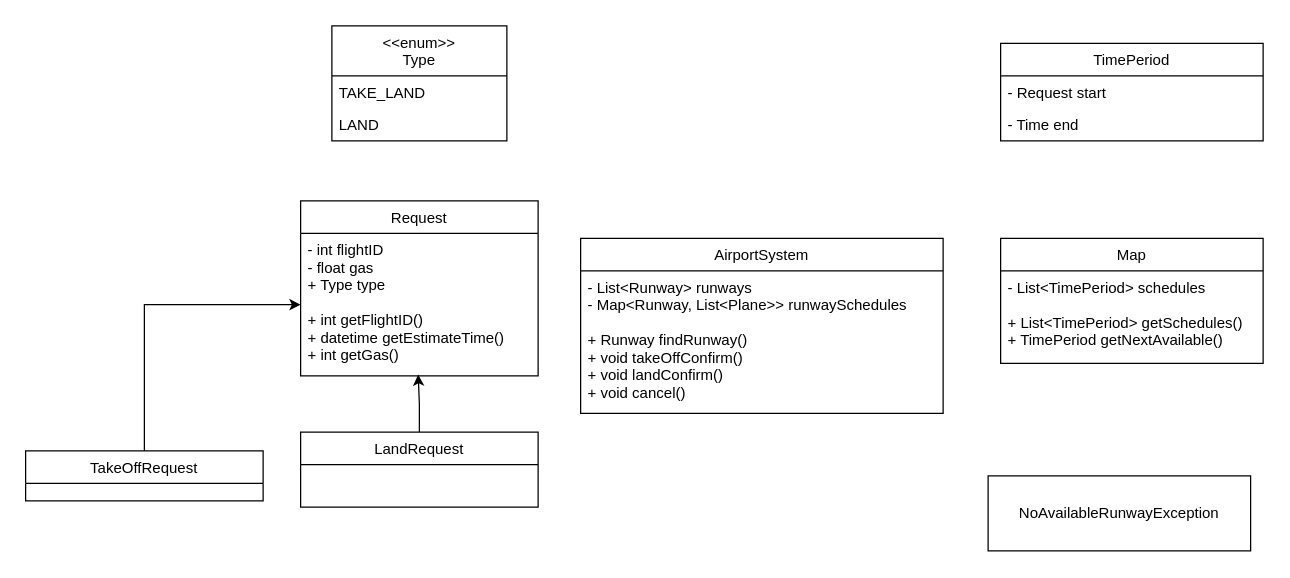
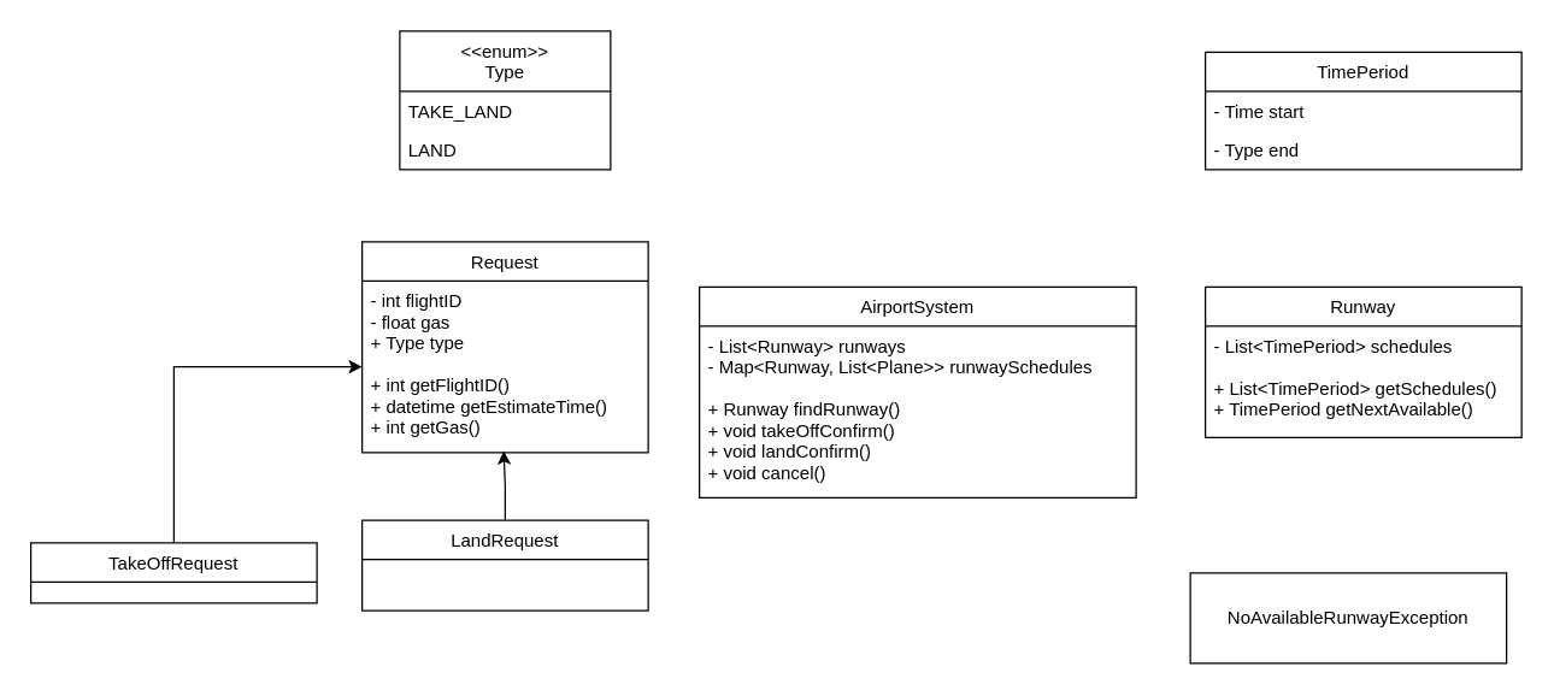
  <mxCell id="0" />
  <mxCell id="1" parent="0" />
  <mxCell id="2" value="AirportSystem" style="swimlane;fontStyle=0;childLayout=stackLayout;horizontal=1;startSize=26;horizontalStack=0;resizeParent=1;resizeParentMax=0;resizeLast=0;collapsible=1;marginBottom=0;" vertex="1" parent="1"><mxGeometry x="464" y="190" width="290" height="140" as="geometry" /></mxCell>
  <mxCell id="3" value="- List&lt;Runway&gt; runways&#10;- Map&lt;Runway, List&lt;Plane&gt;&gt; runwaySchedules&#10;&#10;+ Runway findRunway()&#10;+ void takeOffConfirm()&#10;+ void landConfirm()&#10;+ void cancel()&#10;" style="text;strokeColor=none;fillColor=none;align=left;verticalAlign=top;spacingLeft=4;spacingRight=4;overflow=hidden;rotatable=0;points=[[0,0.5],[1,0.5]];portConstraint=eastwest;" vertex="1" parent="2"><mxGeometry y="26" width="290" height="114" as="geometry" /></mxCell>
  <mxCell id="4" style="edgeStyle=orthogonalEdgeStyle;rounded=0;orthogonalLoop=1;jettySize=auto;html=1;entryX=0.495;entryY=0.991;entryDx=0;entryDy=0;entryPerimeter=0;" edge="1" parent="1" source="5" target="14"><mxGeometry relative="1" as="geometry" /></mxCell>
  <mxCell id="5" value="LandRequest" style="swimlane;fontStyle=0;childLayout=stackLayout;horizontal=1;startSize=26;horizontalStack=0;resizeParent=1;resizeParentMax=0;resizeLast=0;collapsible=1;marginBottom=0;" vertex="1" parent="1"><mxGeometry x="240" y="345" width="190" height="60" as="geometry" /></mxCell>
  <mxCell id="6" style="edgeStyle=orthogonalEdgeStyle;rounded=0;orthogonalLoop=1;jettySize=auto;html=1;entryX=0;entryY=0.5;entryDx=0;entryDy=0;" edge="1" parent="1" source="7" target="14"><mxGeometry relative="1" as="geometry" /></mxCell>
  <mxCell id="7" value="TakeOffRequest" style="swimlane;fontStyle=0;childLayout=stackLayout;horizontal=1;startSize=26;horizontalStack=0;resizeParent=1;resizeParentMax=0;resizeLast=0;collapsible=1;marginBottom=0;" vertex="1" parent="1"><mxGeometry x="20" y="360" width="190" height="40" as="geometry" /></mxCell>
  <mxCell id="8" value="&lt;&lt;enum&gt;&gt;&#10;Type" style="swimlane;fontStyle=0;childLayout=stackLayout;horizontal=1;startSize=40;horizontalStack=0;resizeParent=1;resizeParentMax=0;resizeLast=0;collapsible=1;marginBottom=0;" vertex="1" parent="1"><mxGeometry x="265" y="20" width="140" height="92" as="geometry" /></mxCell>
  <mxCell id="9" value="TAKE_LAND" style="text;strokeColor=none;fillColor=none;align=left;verticalAlign=top;spacingLeft=4;spacingRight=4;overflow=hidden;rotatable=0;points=[[0,0.5],[1,0.5]];portConstraint=eastwest;" vertex="1" parent="8"><mxGeometry y="40" width="140" height="26" as="geometry" /></mxCell>
  <mxCell id="10" value="LAND" style="text;strokeColor=none;fillColor=none;align=left;verticalAlign=top;spacingLeft=4;spacingRight=4;overflow=hidden;rotatable=0;points=[[0,0.5],[1,0.5]];portConstraint=eastwest;" vertex="1" parent="8"><mxGeometry y="66" width="140" height="26" as="geometry" /></mxCell>
- <mxCell id="11" value="Map" style="swimlane;fontStyle=0;childLayout=stackLayout;horizontal=1;startSize=26;horizontalStack=0;resizeParent=1;resizeParentMax=0;resizeLast=0;collapsible=1;marginBottom=0;" vertex="1" parent="1"><mxGeometry x="800" y="190" width="210" height="100" as="geometry" /></mxCell>
+ <mxCell id="11" value="Runway" style="swimlane;fontStyle=0;childLayout=stackLayout;horizontal=1;startSize=26;horizontalStack=0;resizeParent=1;resizeParentMax=0;resizeLast=0;collapsible=1;marginBottom=0;" vertex="1" parent="1"><mxGeometry x="800" y="190" width="210" height="100" as="geometry" /></mxCell>
  <mxCell id="12" value="- List&lt;TimePeriod&gt; schedules&#10;&#10;+ List&lt;TimePeriod&gt; getSchedules()&#10;+ TimePeriod getNextAvailable()&#10;" style="text;strokeColor=none;fillColor=none;align=left;verticalAlign=top;spacingLeft=4;spacingRight=4;overflow=hidden;rotatable=0;points=[[0,0.5],[1,0.5]];portConstraint=eastwest;" vertex="1" parent="11"><mxGeometry y="26" width="210" height="74" as="geometry" /></mxCell>
  <mxCell id="13" value="Request" style="swimlane;fontStyle=0;childLayout=stackLayout;horizontal=1;startSize=26;horizontalStack=0;resizeParent=1;resizeParentMax=0;resizeLast=0;collapsible=1;marginBottom=0;" vertex="1" parent="1"><mxGeometry x="240" y="160" width="190" height="140" as="geometry" /></mxCell>
  <mxCell id="14" value="- int flightID&#10;- float gas&#10;+ Type type&#10;&#10;+ int getFlightID()&#10;+ datetime getEstimateTime()&#10;+ int getGas()" style="text;strokeColor=none;fillColor=none;align=left;verticalAlign=top;spacingLeft=4;spacingRight=4;overflow=hidden;rotatable=0;points=[[0,0.5],[1,0.5]];portConstraint=eastwest;" vertex="1" parent="13"><mxGeometry y="26" width="190" height="114" as="geometry" /></mxCell>
  <mxCell id="15" value="TimePeriod" style="swimlane;fontStyle=0;childLayout=stackLayout;horizontal=1;startSize=26;horizontalStack=0;resizeParent=1;resizeParentMax=0;resizeLast=0;collapsible=1;marginBottom=0;" vertex="1" parent="1"><mxGeometry x="800" y="34" width="210" height="78" as="geometry" /></mxCell>
- <mxCell id="16" value="- Request start&#10;" style="text;strokeColor=none;fillColor=none;align=left;verticalAlign=top;spacingLeft=4;spacingRight=4;overflow=hidden;rotatable=0;points=[[0,0.5],[1,0.5]];portConstraint=eastwest;" vertex="1" parent="15"><mxGeometry y="26" width="210" height="26" as="geometry" /></mxCell>
- <mxCell id="17" value="- Time end" style="text;strokeColor=none;fillColor=none;align=left;verticalAlign=top;spacingLeft=4;spacingRight=4;overflow=hidden;rotatable=0;points=[[0,0.5],[1,0.5]];portConstraint=eastwest;" vertex="1" parent="15"><mxGeometry y="52" width="210" height="26" as="geometry" /></mxCell>
+ <mxCell id="16" value="- Time start&#10;" style="text;strokeColor=none;fillColor=none;align=left;verticalAlign=top;spacingLeft=4;spacingRight=4;overflow=hidden;rotatable=0;points=[[0,0.5],[1,0.5]];portConstraint=eastwest;" vertex="1" parent="15"><mxGeometry y="26" width="210" height="26" as="geometry" /></mxCell>
+ <mxCell id="17" value="- Type end" style="text;strokeColor=none;fillColor=none;align=left;verticalAlign=top;spacingLeft=4;spacingRight=4;overflow=hidden;rotatable=0;points=[[0,0.5],[1,0.5]];portConstraint=eastwest;" vertex="1" parent="15"><mxGeometry y="52" width="210" height="26" as="geometry" /></mxCell>
  <mxCell id="18" value="NoAvailableRunwayException" style="rounded=0;whiteSpace=wrap;html=1;" vertex="1" parent="1"><mxGeometry x="790" y="380" width="210" height="60" as="geometry" /></mxCell>
